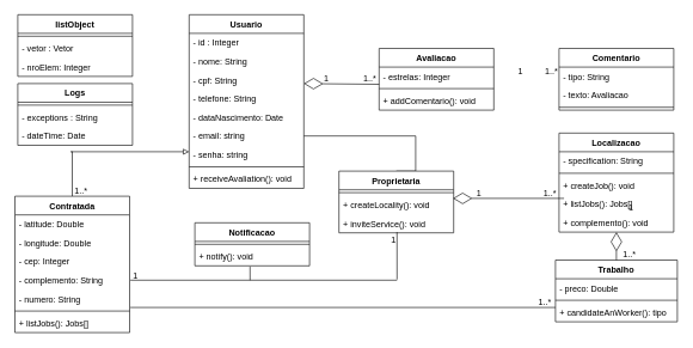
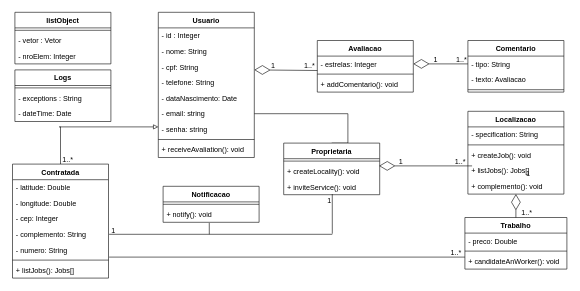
  <mxCell id="0" />
  <mxCell id="1" parent="0" />
  <mxCell id="2" value="Usuario" style="swimlane;fontStyle=1;align=center;verticalAlign=top;childLayout=stackLayout;horizontal=1;startSize=26;horizontalStack=0;resizeParent=1;resizeParentMax=0;resizeLast=0;collapsible=1;marginBottom=0;" parent="1" vertex="1"><mxGeometry x="263" y="20" width="160" height="242" as="geometry" /></mxCell>
  <mxCell id="3" value="- id : Integer" style="text;strokeColor=none;fillColor=none;align=left;verticalAlign=top;spacingLeft=4;spacingRight=4;overflow=hidden;rotatable=0;points=[[0,0.5],[1,0.5]];portConstraint=eastwest;" parent="2" vertex="1"><mxGeometry y="26" width="160" height="26" as="geometry" /></mxCell>
  <mxCell id="4" value="- nome: String" style="text;strokeColor=none;fillColor=none;align=left;verticalAlign=top;spacingLeft=4;spacingRight=4;overflow=hidden;rotatable=0;points=[[0,0.5],[1,0.5]];portConstraint=eastwest;" parent="2" vertex="1"><mxGeometry y="52" width="160" height="26" as="geometry" /></mxCell>
  <mxCell id="5" value="- cpf: String" style="text;strokeColor=none;fillColor=none;align=left;verticalAlign=top;spacingLeft=4;spacingRight=4;overflow=hidden;rotatable=0;points=[[0,0.5],[1,0.5]];portConstraint=eastwest;" parent="2" vertex="1"><mxGeometry y="78" width="160" height="26" as="geometry" /></mxCell>
  <mxCell id="6" value="- telefone: String" style="text;strokeColor=none;fillColor=none;align=left;verticalAlign=top;spacingLeft=4;spacingRight=4;overflow=hidden;rotatable=0;points=[[0,0.5],[1,0.5]];portConstraint=eastwest;" parent="2" vertex="1"><mxGeometry y="104" width="160" height="26" as="geometry" /></mxCell>
  <mxCell id="7" value="- dataNascimento: Date" style="text;strokeColor=none;fillColor=none;align=left;verticalAlign=top;spacingLeft=4;spacingRight=4;overflow=hidden;rotatable=0;points=[[0,0.5],[1,0.5]];portConstraint=eastwest;" parent="2" vertex="1"><mxGeometry y="130" width="160" height="26" as="geometry" /></mxCell>
  <mxCell id="8" value="- email: string" style="text;strokeColor=none;fillColor=none;align=left;verticalAlign=top;spacingLeft=4;spacingRight=4;overflow=hidden;rotatable=0;points=[[0,0.5],[1,0.5]];portConstraint=eastwest;" parent="2" vertex="1"><mxGeometry y="156" width="160" height="26" as="geometry" /></mxCell>
  <mxCell id="9" value="- senha: string" style="text;strokeColor=none;fillColor=none;align=left;verticalAlign=top;spacingLeft=4;spacingRight=4;overflow=hidden;rotatable=0;points=[[0,0.5],[1,0.5]];portConstraint=eastwest;" parent="2" vertex="1"><mxGeometry y="182" width="160" height="26" as="geometry" /></mxCell>
  <mxCell id="10" value="" style="line;strokeWidth=1;fillColor=none;align=left;verticalAlign=middle;spacingTop=-1;spacingLeft=3;spacingRight=3;rotatable=0;labelPosition=right;points=[];portConstraint=eastwest;" parent="2" vertex="1"><mxGeometry y="208" width="160" height="8" as="geometry" /></mxCell>
  <mxCell id="11" value="+ receiveAvaliation(): void" style="text;strokeColor=none;fillColor=none;align=left;verticalAlign=top;spacingLeft=4;spacingRight=4;overflow=hidden;rotatable=0;points=[[0,0.5],[1,0.5]];portConstraint=eastwest;" parent="2" vertex="1"><mxGeometry y="216" width="160" height="26" as="geometry" /></mxCell>
  <mxCell id="12" style="edgeStyle=orthogonalEdgeStyle;rounded=0;orthogonalLoop=1;jettySize=auto;html=1;endArrow=block;endFill=0;exitX=0.5;exitY=0;exitDx=0;exitDy=0;" parent="1" source="13" edge="1"><mxGeometry relative="1" as="geometry"><mxPoint x="263" y="211" as="targetPoint" /><Array as="points"><mxPoint x="98" y="211" /><mxPoint x="263" y="211" /></Array></mxGeometry></mxCell>
  <mxCell id="13" value="Contratada" style="swimlane;fontStyle=1;align=center;verticalAlign=top;childLayout=stackLayout;horizontal=1;startSize=26;horizontalStack=0;resizeParent=1;resizeParentMax=0;resizeLast=0;collapsible=1;marginBottom=0;" parent="1" vertex="1"><mxGeometry x="20" y="273" width="160" height="190" as="geometry" /></mxCell>
  <mxCell id="14" value="- latitude: Double" style="text;strokeColor=none;fillColor=none;align=left;verticalAlign=top;spacingLeft=4;spacingRight=4;overflow=hidden;rotatable=0;points=[[0,0.5],[1,0.5]];portConstraint=eastwest;" parent="13" vertex="1"><mxGeometry y="26" width="160" height="26" as="geometry" /></mxCell>
  <mxCell id="15" value="- longitude: Double" style="text;strokeColor=none;fillColor=none;align=left;verticalAlign=top;spacingLeft=4;spacingRight=4;overflow=hidden;rotatable=0;points=[[0,0.5],[1,0.5]];portConstraint=eastwest;" parent="13" vertex="1"><mxGeometry y="52" width="160" height="26" as="geometry" /></mxCell>
  <mxCell id="16" value="- cep: Integer" style="text;strokeColor=none;fillColor=none;align=left;verticalAlign=top;spacingLeft=4;spacingRight=4;overflow=hidden;rotatable=0;points=[[0,0.5],[1,0.5]];portConstraint=eastwest;" parent="13" vertex="1"><mxGeometry y="78" width="160" height="26" as="geometry" /></mxCell>
  <mxCell id="17" value="- complemento: String" style="text;strokeColor=none;fillColor=none;align=left;verticalAlign=top;spacingLeft=4;spacingRight=4;overflow=hidden;rotatable=0;points=[[0,0.5],[1,0.5]];portConstraint=eastwest;" parent="13" vertex="1"><mxGeometry y="104" width="160" height="26" as="geometry" /></mxCell>
  <mxCell id="18" value="- numero: String" style="text;strokeColor=none;fillColor=none;align=left;verticalAlign=top;spacingLeft=4;spacingRight=4;overflow=hidden;rotatable=0;points=[[0,0.5],[1,0.5]];portConstraint=eastwest;" parent="13" vertex="1"><mxGeometry y="130" width="160" height="26" as="geometry" /></mxCell>
  <mxCell id="19" value="" style="line;strokeWidth=1;fillColor=none;align=left;verticalAlign=middle;spacingTop=-1;spacingLeft=3;spacingRight=3;rotatable=0;labelPosition=right;points=[];portConstraint=eastwest;" parent="13" vertex="1"><mxGeometry y="156" width="160" height="8" as="geometry" /></mxCell>
  <mxCell id="20" value="+ listJobs(): Jobs[]" style="text;strokeColor=none;fillColor=none;align=left;verticalAlign=top;spacingLeft=4;spacingRight=4;overflow=hidden;rotatable=0;points=[[0,0.5],[1,0.5]];portConstraint=eastwest;" parent="13" vertex="1"><mxGeometry y="164" width="160" height="26" as="geometry" /></mxCell>
  <mxCell id="21" style="edgeStyle=orthogonalEdgeStyle;rounded=0;orthogonalLoop=1;jettySize=auto;html=1;entryX=1;entryY=0.5;entryDx=0;entryDy=0;endArrow=none;endFill=0;exitX=0.5;exitY=0;exitDx=0;exitDy=0;" parent="1" source="22" target="8" edge="1"><mxGeometry relative="1" as="geometry"><Array as="points"><mxPoint x="579" y="189" /></Array></mxGeometry></mxCell>
  <mxCell id="22" value="Proprietaria" style="swimlane;fontStyle=1;align=center;verticalAlign=top;childLayout=stackLayout;horizontal=1;startSize=26;horizontalStack=0;resizeParent=1;resizeParentMax=0;resizeLast=0;collapsible=1;marginBottom=0;" parent="1" vertex="1"><mxGeometry x="472" y="238" width="160" height="86" as="geometry" /></mxCell>
  <mxCell id="23" value="" style="line;strokeWidth=1;fillColor=none;align=left;verticalAlign=middle;spacingTop=-1;spacingLeft=3;spacingRight=3;rotatable=0;labelPosition=right;points=[];portConstraint=eastwest;" parent="22" vertex="1"><mxGeometry y="26" width="160" height="8" as="geometry" /></mxCell>
  <mxCell id="24" value="+ createLocality(): void" style="text;strokeColor=none;fillColor=none;align=left;verticalAlign=top;spacingLeft=4;spacingRight=4;overflow=hidden;rotatable=0;points=[[0,0.5],[1,0.5]];portConstraint=eastwest;" parent="22" vertex="1"><mxGeometry y="34" width="160" height="26" as="geometry" /></mxCell>
  <mxCell id="25" value="+ inviteService(): void" style="text;strokeColor=none;fillColor=none;align=left;verticalAlign=top;spacingLeft=4;spacingRight=4;overflow=hidden;rotatable=0;points=[[0,0.5],[1,0.5]];portConstraint=eastwest;" parent="22" vertex="1"><mxGeometry y="60" width="160" height="26" as="geometry" /></mxCell>
  <mxCell id="26" value="Trabalho" style="swimlane;fontStyle=1;align=center;verticalAlign=top;childLayout=stackLayout;horizontal=1;startSize=26;horizontalStack=0;resizeParent=1;resizeParentMax=0;resizeLast=0;collapsible=1;marginBottom=0;" parent="1" vertex="1"><mxGeometry x="774" y="362" width="170" height="86" as="geometry" /></mxCell>
  <mxCell id="27" value="- preco: Double" style="text;strokeColor=none;fillColor=none;align=left;verticalAlign=top;spacingLeft=4;spacingRight=4;overflow=hidden;rotatable=0;points=[[0,0.5],[1,0.5]];portConstraint=eastwest;" parent="26" vertex="1"><mxGeometry y="26" width="170" height="26" as="geometry" /></mxCell>
  <mxCell id="28" value="" style="line;strokeWidth=1;fillColor=none;align=left;verticalAlign=middle;spacingTop=-1;spacingLeft=3;spacingRight=3;rotatable=0;labelPosition=right;points=[];portConstraint=eastwest;" parent="26" vertex="1"><mxGeometry y="52" width="170" height="8" as="geometry" /></mxCell>
- <mxCell id="29" value="+ candidateAnWorker(): tipo" style="text;strokeColor=none;fillColor=none;align=left;verticalAlign=top;spacingLeft=4;spacingRight=4;overflow=hidden;rotatable=0;points=[[0,0.5],[1,0.5]];portConstraint=eastwest;" parent="26" vertex="1"><mxGeometry y="60" width="170" height="26" as="geometry" /></mxCell>
+ <mxCell id="29" value="+ candidateAnWorker(): void" style="text;strokeColor=none;fillColor=none;align=left;verticalAlign=top;spacingLeft=4;spacingRight=4;overflow=hidden;rotatable=0;points=[[0,0.5],[1,0.5]];portConstraint=eastwest;" parent="26" vertex="1"><mxGeometry y="60" width="170" height="26" as="geometry" /></mxCell>
  <mxCell id="30" value="Avaliacao" style="swimlane;fontStyle=1;align=center;verticalAlign=top;childLayout=stackLayout;horizontal=1;startSize=26;horizontalStack=0;resizeParent=1;resizeParentMax=0;resizeLast=0;collapsible=1;marginBottom=0;" parent="1" vertex="1"><mxGeometry x="528" y="67" width="160" height="86" as="geometry" /></mxCell>
  <mxCell id="31" value="- estrelas: Integer" style="text;strokeColor=none;fillColor=none;align=left;verticalAlign=top;spacingLeft=4;spacingRight=4;overflow=hidden;rotatable=0;points=[[0,0.5],[1,0.5]];portConstraint=eastwest;" parent="30" vertex="1"><mxGeometry y="26" width="160" height="26" as="geometry" /></mxCell>
  <mxCell id="32" value="" style="line;strokeWidth=1;fillColor=none;align=left;verticalAlign=middle;spacingTop=-1;spacingLeft=3;spacingRight=3;rotatable=0;labelPosition=right;points=[];portConstraint=eastwest;" parent="30" vertex="1"><mxGeometry y="52" width="160" height="8" as="geometry" /></mxCell>
  <mxCell id="33" value="+ addComentario(): void" style="text;strokeColor=none;fillColor=none;align=left;verticalAlign=top;spacingLeft=4;spacingRight=4;overflow=hidden;rotatable=0;points=[[0,0.5],[1,0.5]];portConstraint=eastwest;" parent="30" vertex="1"><mxGeometry y="60" width="160" height="26" as="geometry" /></mxCell>
  <mxCell id="34" value="" style="endArrow=diamondThin;endFill=0;endSize=24;html=1;exitX=0;exitY=0.923;exitDx=0;exitDy=0;exitPerimeter=0;" parent="1" source="31" edge="1"><mxGeometry width="160" relative="1" as="geometry"><mxPoint x="519" y="116" as="sourcePoint" /><mxPoint x="423" y="116" as="targetPoint" /></mxGeometry></mxCell>
  <mxCell id="35" value="1" style="text;html=1;align=center;verticalAlign=middle;resizable=0;points=[];autosize=1;strokeColor=none;" parent="1" vertex="1"><mxGeometry x="444" y="100" width="20" height="20" as="geometry" /></mxCell>
  <mxCell id="36" value="1..*" style="text;html=1;align=center;verticalAlign=middle;resizable=0;points=[];autosize=1;strokeColor=none;" parent="1" vertex="1"><mxGeometry x="500" y="100" width="30" height="20" as="geometry" /></mxCell>
  <mxCell id="37" value="Comentario" style="swimlane;fontStyle=1;align=center;verticalAlign=top;childLayout=stackLayout;horizontal=1;startSize=26;horizontalStack=0;resizeParent=1;resizeParentMax=0;resizeLast=0;collapsible=1;marginBottom=0;" parent="1" vertex="1"><mxGeometry x="779" y="67" width="160" height="86" as="geometry" /></mxCell>
  <mxCell id="38" value="- tipo: String" style="text;strokeColor=none;fillColor=none;align=left;verticalAlign=top;spacingLeft=4;spacingRight=4;overflow=hidden;rotatable=0;points=[[0,0.5],[1,0.5]];portConstraint=eastwest;" parent="37" vertex="1"><mxGeometry y="26" width="160" height="26" as="geometry" /></mxCell>
  <mxCell id="39" value="- texto: Avaliacao" style="text;strokeColor=none;fillColor=none;align=left;verticalAlign=top;spacingLeft=4;spacingRight=4;overflow=hidden;rotatable=0;points=[[0,0.5],[1,0.5]];portConstraint=eastwest;" parent="37" vertex="1"><mxGeometry y="52" width="160" height="26" as="geometry" /></mxCell>
  <mxCell id="40" value="" style="line;strokeWidth=1;fillColor=none;align=left;verticalAlign=middle;spacingTop=-1;spacingLeft=3;spacingRight=3;rotatable=0;labelPosition=right;points=[];portConstraint=eastwest;" parent="37" vertex="1"><mxGeometry y="78" width="160" height="8" as="geometry" /></mxCell>
+ <mxCell id="41" value="" style="endArrow=diamondThin;endFill=0;endSize=24;html=1;entryX=1;entryY=0.5;entryDx=0;entryDy=0;exitX=0;exitY=0.5;exitDx=0;exitDy=0;" parent="1" source="38" target="31" edge="1"><mxGeometry width="160" relative="1" as="geometry"><mxPoint x="766" y="128" as="sourcePoint" /><mxPoint x="403" y="96" as="targetPoint" /></mxGeometry></mxCell>
  <mxCell id="42" value="1" style="text;html=1;align=center;verticalAlign=middle;resizable=0;points=[];autosize=1;strokeColor=none;" parent="1" vertex="1"><mxGeometry x="715" y="90" width="20" height="20" as="geometry" /></mxCell>
  <mxCell id="43" value="1..*" style="text;html=1;align=center;verticalAlign=middle;resizable=0;points=[];autosize=1;strokeColor=none;" parent="1" vertex="1"><mxGeometry x="753" y="90" width="30" height="20" as="geometry" /></mxCell>
  <mxCell id="44" value="Localizacao" style="swimlane;fontStyle=1;align=center;verticalAlign=top;childLayout=stackLayout;horizontal=1;startSize=26;horizontalStack=0;resizeParent=1;resizeParentMax=0;resizeLast=0;collapsible=1;marginBottom=0;" parent="1" vertex="1"><mxGeometry x="779" y="185" width="160" height="138" as="geometry" /></mxCell>
  <mxCell id="45" value="- specification: String" style="text;strokeColor=none;fillColor=none;align=left;verticalAlign=top;spacingLeft=4;spacingRight=4;overflow=hidden;rotatable=0;points=[[0,0.5],[1,0.5]];portConstraint=eastwest;" parent="44" vertex="1"><mxGeometry y="26" width="160" height="26" as="geometry" /></mxCell>
  <mxCell id="46" value="" style="line;strokeWidth=1;fillColor=none;align=left;verticalAlign=middle;spacingTop=-1;spacingLeft=3;spacingRight=3;rotatable=0;labelPosition=right;points=[];portConstraint=eastwest;" parent="44" vertex="1"><mxGeometry y="52" width="160" height="8" as="geometry" /></mxCell>
  <mxCell id="47" value="+ createJob(): void" style="text;strokeColor=none;fillColor=none;align=left;verticalAlign=top;spacingLeft=4;spacingRight=4;overflow=hidden;rotatable=0;points=[[0,0.5],[1,0.5]];portConstraint=eastwest;" parent="44" vertex="1"><mxGeometry y="60" width="160" height="26" as="geometry" /></mxCell>
  <mxCell id="48" value="+ listJobs(): Jobs[]" style="text;strokeColor=none;fillColor=none;align=left;verticalAlign=top;spacingLeft=4;spacingRight=4;overflow=hidden;rotatable=0;points=[[0,0.5],[1,0.5]];portConstraint=eastwest;" parent="44" vertex="1"><mxGeometry y="86" width="160" height="26" as="geometry" /></mxCell>
  <mxCell id="49" value="+ complemento(): void" style="text;strokeColor=none;fillColor=none;align=left;verticalAlign=top;spacingLeft=4;spacingRight=4;overflow=hidden;rotatable=0;points=[[0,0.5],[1,0.5]];portConstraint=eastwest;" parent="44" vertex="1"><mxGeometry y="112" width="160" height="26" as="geometry" /></mxCell>
  <mxCell id="50" value="" style="endArrow=diamondThin;endFill=0;endSize=24;html=1;entryX=0.994;entryY=0.154;entryDx=0;entryDy=0;entryPerimeter=0;" parent="1" edge="1" target="24"><mxGeometry width="160" relative="1" as="geometry"><mxPoint x="786" y="276" as="sourcePoint" /><mxPoint x="558" y="276" as="targetPoint" /></mxGeometry></mxCell>
  <mxCell id="51" value="" style="endArrow=diamondThin;endFill=0;endSize=24;html=1;exitX=0.5;exitY=0;exitDx=0;exitDy=0;" parent="1" source="26" edge="1"><mxGeometry width="160" relative="1" as="geometry"><mxPoint x="789" y="182" as="sourcePoint" /><mxPoint x="859" y="323" as="targetPoint" /></mxGeometry></mxCell>
  <mxCell id="52" value="1" style="text;html=1;align=center;verticalAlign=middle;resizable=0;points=[];autosize=1;strokeColor=none;" parent="1" vertex="1"><mxGeometry x="657" y="259" width="20" height="20" as="geometry" /></mxCell>
  <mxCell id="53" value="1..*" style="text;html=1;align=center;verticalAlign=middle;resizable=0;points=[];autosize=1;strokeColor=none;" parent="1" vertex="1"><mxGeometry x="751" y="259" width="30" height="20" as="geometry" /></mxCell>
  <mxCell id="54" value="1" style="text;html=1;align=center;verticalAlign=middle;resizable=0;points=[];autosize=1;strokeColor=none;" parent="1" vertex="1"><mxGeometry x="869" y="279" width="20" height="20" as="geometry" /></mxCell>
  <mxCell id="55" value="1..*" style="text;html=1;align=center;verticalAlign=middle;resizable=0;points=[];autosize=1;strokeColor=none;" parent="1" vertex="1"><mxGeometry x="862" y="345" width="30" height="20" as="geometry" /></mxCell>
  <mxCell id="56" value="1..*" style="text;html=1;align=center;verticalAlign=middle;resizable=0;points=[];autosize=1;strokeColor=none;" parent="1" vertex="1"><mxGeometry x="744" y="411" width="30" height="20" as="geometry" /></mxCell>
  <mxCell id="57" value="1..*" style="text;html=1;align=center;verticalAlign=middle;resizable=0;points=[];autosize=1;strokeColor=none;" parent="1" vertex="1"><mxGeometry x="97" y="256" width="30" height="20" as="geometry" /></mxCell>
  <mxCell id="58" value="" style="endArrow=none;html=1;" parent="1" edge="1"><mxGeometry width="50" height="50" relative="1" as="geometry"><mxPoint x="181" y="428" as="sourcePoint" /><mxPoint x="774" y="428" as="targetPoint" /></mxGeometry></mxCell>
  <mxCell id="59" value="Logs" style="swimlane;fontStyle=1;align=center;verticalAlign=top;childLayout=stackLayout;horizontal=1;startSize=26;horizontalStack=0;resizeParent=1;resizeParentMax=0;resizeLast=0;collapsible=1;marginBottom=0;" parent="1" vertex="1"><mxGeometry x="24" y="116" width="160" height="86" as="geometry" /></mxCell>
  <mxCell id="60" value="" style="line;strokeWidth=1;fillColor=none;align=left;verticalAlign=middle;spacingTop=-1;spacingLeft=3;spacingRight=3;rotatable=0;labelPosition=right;points=[];portConstraint=eastwest;" parent="59" vertex="1"><mxGeometry y="26" width="160" height="8" as="geometry" /></mxCell>
  <mxCell id="61" value="- exceptions : String" style="text;strokeColor=none;fillColor=none;align=left;verticalAlign=top;spacingLeft=4;spacingRight=4;overflow=hidden;rotatable=0;points=[[0,0.5],[1,0.5]];portConstraint=eastwest;" parent="59" vertex="1"><mxGeometry y="34" width="160" height="26" as="geometry" /></mxCell>
  <mxCell id="62" value="- dateTime: Date" style="text;strokeColor=none;fillColor=none;align=left;verticalAlign=top;spacingLeft=4;spacingRight=4;overflow=hidden;rotatable=0;points=[[0,0.5],[1,0.5]];portConstraint=eastwest;" parent="59" vertex="1"><mxGeometry y="60" width="160" height="26" as="geometry" /></mxCell>
  <mxCell id="63" value="listObject" style="swimlane;fontStyle=1;align=center;verticalAlign=top;childLayout=stackLayout;horizontal=1;startSize=26;horizontalStack=0;resizeParent=1;resizeParentMax=0;resizeLast=0;collapsible=1;marginBottom=0;" parent="1" vertex="1"><mxGeometry x="24" y="20" width="160" height="86" as="geometry" /></mxCell>
  <mxCell id="64" value="" style="line;strokeWidth=1;fillColor=none;align=left;verticalAlign=middle;spacingTop=-1;spacingLeft=3;spacingRight=3;rotatable=0;labelPosition=right;points=[];portConstraint=eastwest;" parent="63" vertex="1"><mxGeometry y="26" width="160" height="8" as="geometry" /></mxCell>
  <mxCell id="65" value="- vetor : Vetor" style="text;strokeColor=none;fillColor=none;align=left;verticalAlign=top;spacingLeft=4;spacingRight=4;overflow=hidden;rotatable=0;points=[[0,0.5],[1,0.5]];portConstraint=eastwest;" parent="63" vertex="1"><mxGeometry y="34" width="160" height="26" as="geometry" /></mxCell>
  <mxCell id="66" value="- nroElem: Integer" style="text;strokeColor=none;fillColor=none;align=left;verticalAlign=top;spacingLeft=4;spacingRight=4;overflow=hidden;rotatable=0;points=[[0,0.5],[1,0.5]];portConstraint=eastwest;" parent="63" vertex="1"><mxGeometry y="60" width="160" height="26" as="geometry" /></mxCell>
  <mxCell id="67" value="Notificacao" style="swimlane;fontStyle=1;align=center;verticalAlign=top;childLayout=stackLayout;horizontal=1;startSize=26;horizontalStack=0;resizeParent=1;resizeParentMax=0;resizeLast=0;collapsible=1;marginBottom=0;" vertex="1" parent="1"><mxGeometry x="271" y="310" width="160" height="60" as="geometry" /></mxCell>
  <mxCell id="68" value="" style="line;strokeWidth=1;fillColor=none;align=left;verticalAlign=middle;spacingTop=-1;spacingLeft=3;spacingRight=3;rotatable=0;labelPosition=right;points=[];portConstraint=eastwest;" vertex="1" parent="67"><mxGeometry y="26" width="160" height="8" as="geometry" /></mxCell>
  <mxCell id="69" value="+ notify(): void" style="text;strokeColor=none;fillColor=none;align=left;verticalAlign=top;spacingLeft=4;spacingRight=4;overflow=hidden;rotatable=0;points=[[0,0.5],[1,0.5]];portConstraint=eastwest;" vertex="1" parent="67"><mxGeometry y="34" width="160" height="26" as="geometry" /></mxCell>
  <mxCell id="70" value="" style="endArrow=none;html=1;exitX=0.481;exitY=1.038;exitDx=0;exitDy=0;exitPerimeter=0;" edge="1" parent="1" source="69"><mxGeometry width="50" height="50" relative="1" as="geometry"><mxPoint x="198.96" y="353.998" as="sourcePoint" /><mxPoint x="348" y="390" as="targetPoint" /></mxGeometry></mxCell>
  <mxCell id="71" value="" style="endArrow=none;html=1;entryX=0.506;entryY=0.962;entryDx=0;entryDy=0;entryPerimeter=0;" edge="1" parent="1" target="25"><mxGeometry width="50" height="50" relative="1" as="geometry"><mxPoint x="553" y="389" as="sourcePoint" /><mxPoint x="328" y="400" as="targetPoint" /></mxGeometry></mxCell>
  <mxCell id="72" value="" style="endArrow=none;html=1;entryX=1;entryY=0.5;entryDx=0;entryDy=0;" edge="1" parent="1"><mxGeometry width="50" height="50" relative="1" as="geometry"><mxPoint x="553" y="390" as="sourcePoint" /><mxPoint x="181" y="390" as="targetPoint" /></mxGeometry></mxCell>
  <mxCell id="73" value="1" style="text;html=1;align=center;verticalAlign=middle;resizable=0;points=[];autosize=1;strokeColor=none;" vertex="1" parent="1"><mxGeometry x="538" y="325" width="20" height="20" as="geometry" /></mxCell>
  <mxCell id="74" value="1" style="text;html=1;align=center;verticalAlign=middle;resizable=0;points=[];autosize=1;strokeColor=none;" vertex="1" parent="1"><mxGeometry x="178" y="374" width="20" height="20" as="geometry" /></mxCell>
